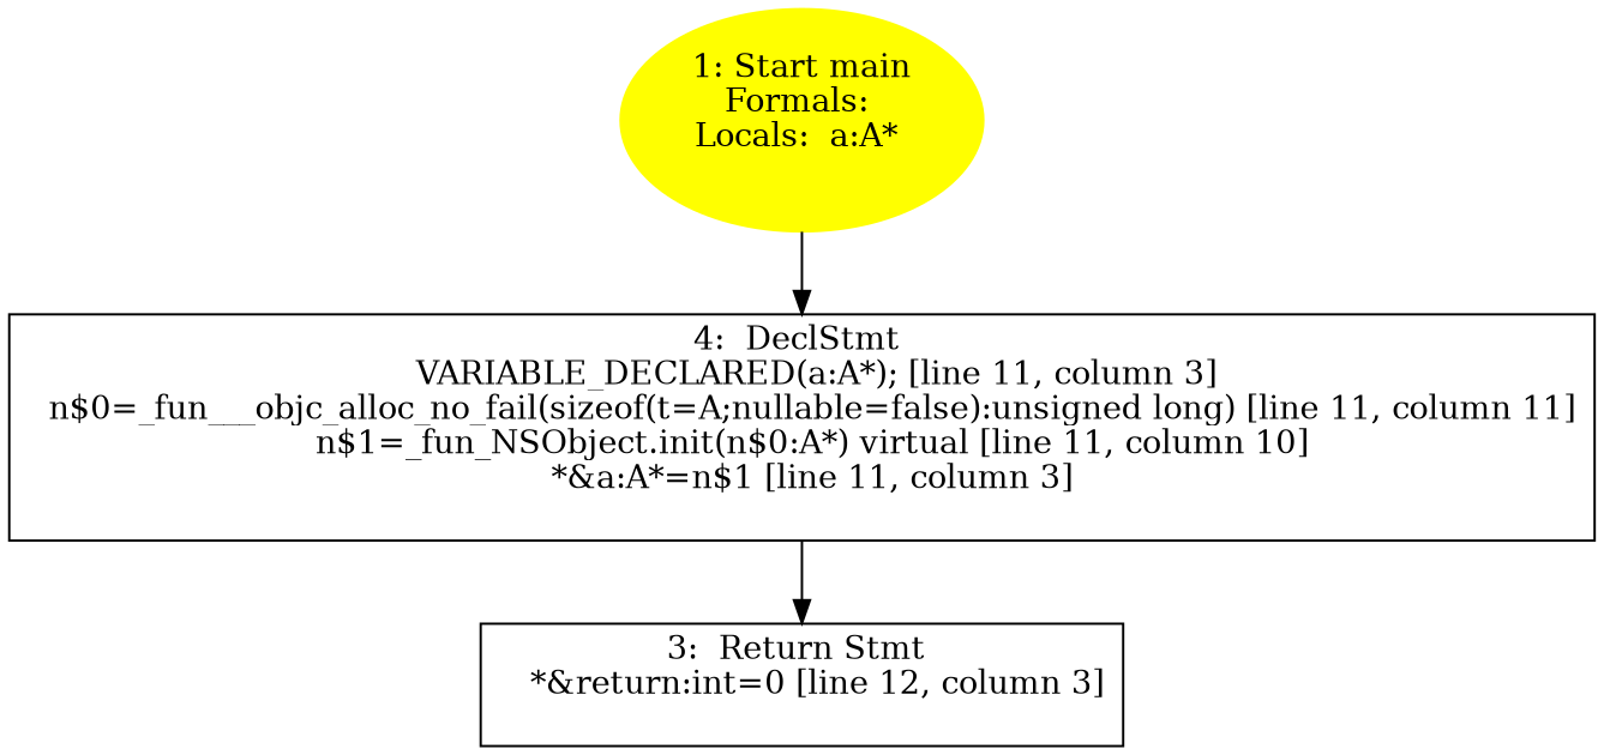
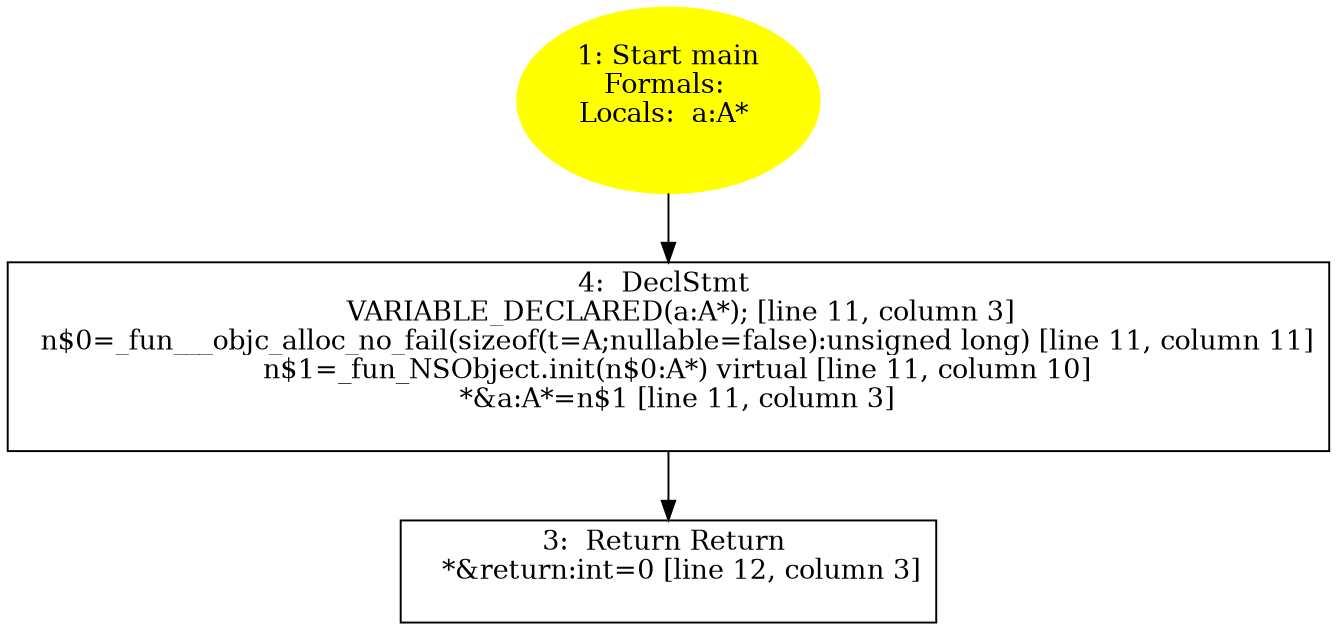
  digraph {
    node [shape=box]
    n1 [color=yellow label="1: Start main\nFormals: \nLocals:  a:A* \n  " style=filled shape=""]
    n2 [label="4:  DeclStmt \n   VARIABLE_DECLARED(a:A*); [line 11, column 3]\n  n$0=_fun___objc_alloc_no_fail(sizeof(t=A;nullable=false):unsigned long) [line 11, column 11]\n  n$1=_fun_NSObject.init(n$0:A*) virtual [line 11, column 10]\n  *&a:A*=n$1 [line 11, column 3]\n "]
-   n3 [label="3:  Return Stmt \n   *&return:int=0 [line 12, column 3]\n "]
+   n3 [label="3:  Return Return \n   *&return:int=0 [line 12, column 3]\n "]
    n1 -> n2
    n2 -> n3
  }
